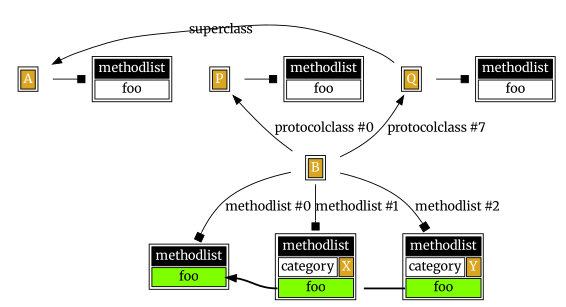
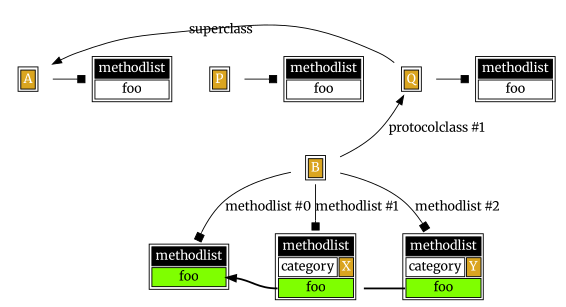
  digraph {
    fontname=Merriweather
    node [fontname=Merriweather shape=none]
    edge [fontname=Merriweather]
    n1 [label=<<TABLE>       <TR><TD BGCOLOR="goldenrod" COLSPAN="2"><FONT COLOR="white">A</FONT></TD></TR>       </TABLE>>]
    n2 [label=<<TABLE>       <TR><TD BGCOLOR="goldenrod" COLSPAN="2"><FONT COLOR="white">P</FONT></TD></TR>       </TABLE>>]
    n3 [label=<<TABLE>       <TR><TD BGCOLOR="goldenrod" COLSPAN="2"><FONT COLOR="white">Q</FONT></TD></TR>       </TABLE>>]
    n4 [label=<<TABLE>       <TR><TD BGCOLOR="goldenrod" COLSPAN="2"><FONT COLOR="white">B</FONT></TD></TR>       </TABLE>>]
    n5 [label=<<TABLE>       <TR><TD BGCOLOR="black" COLSPAN="2"><FONT COLOR="white">methodlist</FONT></TD></TR>       <TR><TD COLSPAN="2" PORT="A.foo">foo</TD></TR>       </TABLE>>]
    n6 [label=<<TABLE>       <TR><TD BGCOLOR="black" COLSPAN="2"><FONT COLOR="white">methodlist</FONT></TD></TR>       <TR><TD COLSPAN="2" PORT="P.foo">foo</TD></TR>       </TABLE>>]
    n7 [label=<<TABLE>       <TR><TD BGCOLOR="black" COLSPAN="2"><FONT COLOR="white">methodlist</FONT></TD></TR>       <TR><TD COLSPAN="2" PORT="Q.foo">foo</TD></TR>       </TABLE>>]
    n8 [label=<<TABLE>       <TR><TD BGCOLOR="black" COLSPAN="2"><FONT COLOR="white">methodlist</FONT></TD></TR>       <TR><TD COLSPAN="2" PORT="B.foo" BGCOLOR="chartreuse">foo</TD></TR>       </TABLE>>]
    n9 [label=<<TABLE>       <TR><TD BGCOLOR="black" COLSPAN="2"><FONT COLOR="white">methodlist</FONT></TD></TR>       <TR><TD>category</TD><TD BGCOLOR="goldenrod"><FONT COLOR="white">X</FONT></TD></TR>       <TR><TD COLSPAN="2" PORT="X.foo" BGCOLOR="chartreuse">foo</TD></TR>       </TABLE>>]
    n10 [label=<<TABLE>       <TR><TD BGCOLOR="black" COLSPAN="2"><FONT COLOR="white">methodlist</FONT></TD></TR>       <TR><TD>category</TD><TD BGCOLOR="goldenrod"><FONT COLOR="white">Y</FONT></TD></TR>       <TR><TD COLSPAN="2" PORT="Y.foo" BGCOLOR="chartreuse">foo</TD></TR>       </TABLE>>]
    subgraph sub_1 {
      rank=same
      rankdir=LR
      n1
      n2
      n3
    }
    subgraph sub_2 {
      rank=same
      rankdir=LR
      n4
    }
    subgraph sub_3 {
      rank=same
      rankdir=LR
      n1
      n2
      n3
      n5
      n6
      n7
    }
    subgraph sub_4 {
      rank=same
      rankdir=LR
      n8
      n9
      n10
    }
    n1 -> n2 [style=invis]
    n1 -> n3 [dir=back label=" superclass"]
    n1 -> n5 [arrowhead=box]
    n2 -> n3 [style=invis]
-   n2 -> n4 [dir=back label=" protocolclass #0"]
    n2 -> n6 [arrowhead=box]
-   n3 -> n4 [dir=back label=" protocolclass #7"]
+   n3 -> n4 [dir=back label=" protocolclass #1"]
    n3 -> n7 [arrowhead=box]
    n4 -> n8 [arrowhead=box label="methodlist #0"]
    n4 -> n9 [arrowhead=box label="methodlist #1"]
    n4 -> n10 [arrowhead=box label="methodlist #2"]
    n8 -> n9 [style=invis]
    n9 -> n8 [headport="B.foo" penwidth=2 tailport="X.foo"]
    n9 -> n10 [style=invis]
    n10 -> n9 [dir=back headport="X.foo" penwidth=2 tailport="Y.foo"]
  }
